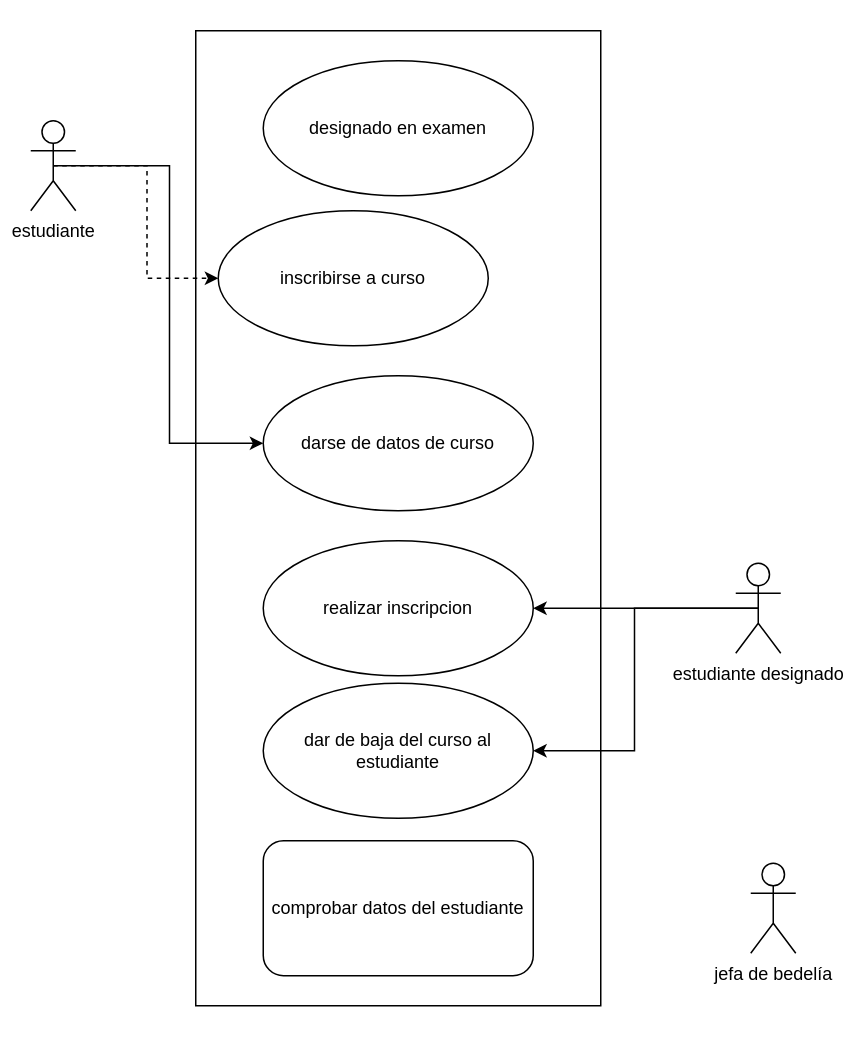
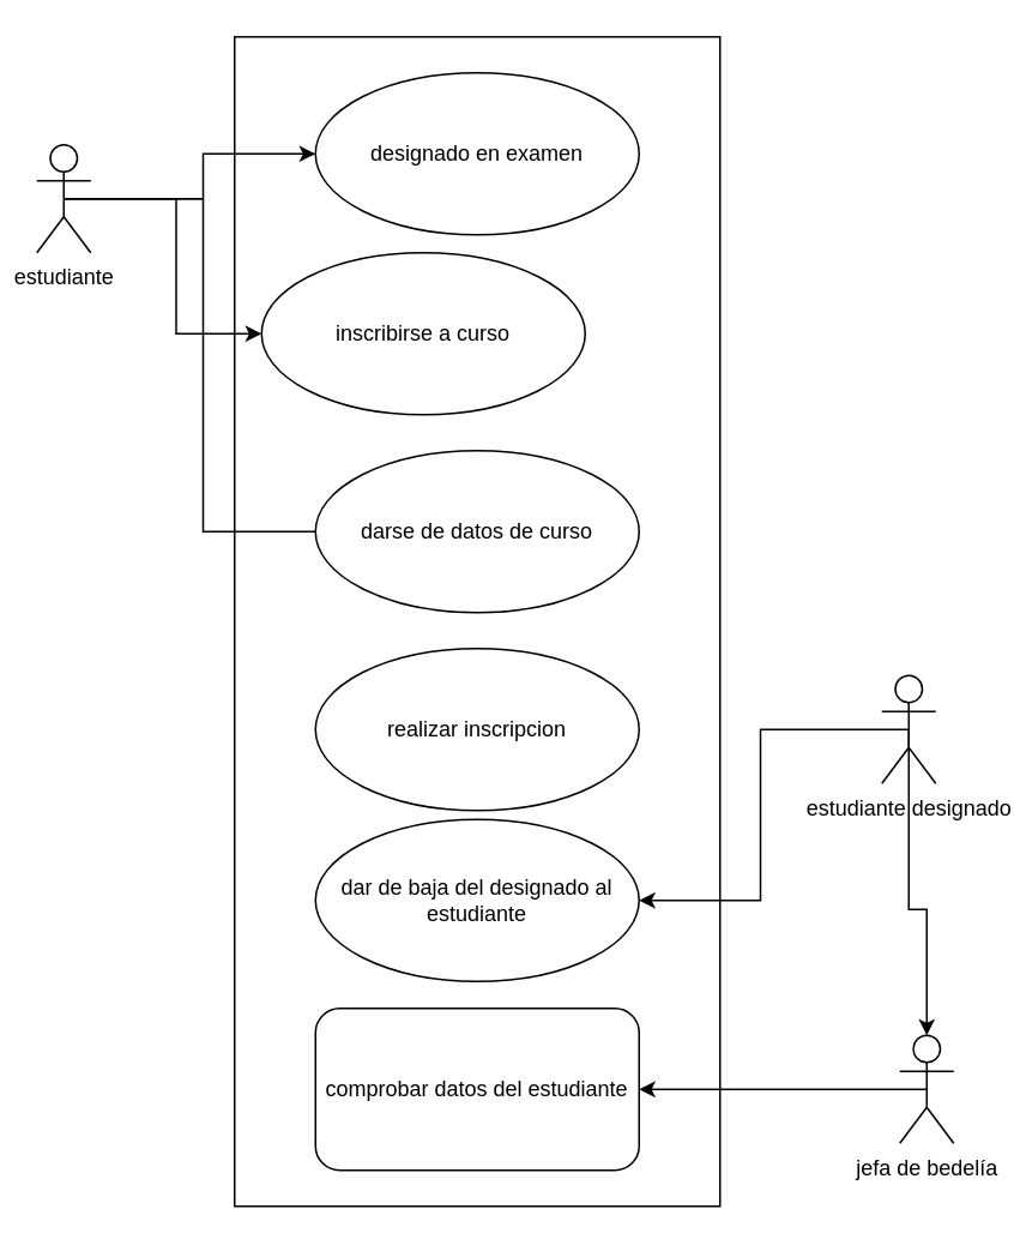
  <mxCell id="0" />
  <mxCell id="1" parent="0" />
  <mxCell id="2" value="" style="rounded=0;whiteSpace=wrap;html=1;" parent="1" vertex="1"><mxGeometry x="130" width="270" height="650" as="geometry" y="20" /></mxCell>
- <mxCell id="4" style="edgeStyle=orthogonalEdgeStyle;rounded=0;orthogonalLoop=1;jettySize=auto;html=1;exitX=0.5;exitY=0.5;exitDx=0;exitDy=0;exitPerimeter=0;entryX=0;entryY=0.5;entryDx=0;entryDy=0;" parent="1" source="6" target="9" edge="1"><mxGeometry relative="1" as="geometry" /></mxCell>
- <mxCell id="5" style="edgeStyle=orthogonalEdgeStyle;rounded=0;orthogonalLoop=1;jettySize=auto;html=1;exitX=0.5;exitY=0.5;exitDx=0;exitDy=0;exitPerimeter=0;dashed=1;" parent="1" source="6" target="11" edge="1"><mxGeometry relative="1" as="geometry" /></mxCell>
+ <mxCell id="3" style="edgeStyle=orthogonalEdgeStyle;rounded=0;orthogonalLoop=1;jettySize=auto;html=1;exitX=0.5;exitY=0.5;exitDx=0;exitDy=0;exitPerimeter=0;" parent="1" source="6" target="7" edge="1"><mxGeometry relative="1" as="geometry" /></mxCell>
+ <mxCell id="4" style="edgeStyle=orthogonalEdgeStyle;rounded=0;orthogonalLoop=1;jettySize=auto;html=1;exitX=0.5;exitY=0.5;exitDx=0;exitDy=0;exitPerimeter=0;entryX=0;entryY=0.5;entryDx=0;entryDy=0;endArrow=none;" parent="1" source="6" target="9" edge="1"><mxGeometry relative="1" as="geometry" /></mxCell>
+ <mxCell id="5" style="edgeStyle=orthogonalEdgeStyle;rounded=0;orthogonalLoop=1;jettySize=auto;html=1;exitX=0.5;exitY=0.5;exitDx=0;exitDy=0;exitPerimeter=0;" parent="1" source="6" target="11" edge="1"><mxGeometry relative="1" as="geometry" /></mxCell>
  <mxCell id="6" value="estudiante" style="shape=umlActor;verticalLabelPosition=bottom;verticalAlign=top;html=1;outlineConnect=0;" parent="1" vertex="1"><mxGeometry x="20" y="80" width="30" height="60" as="geometry" /></mxCell>
  <mxCell id="7" value="designado en examen" style="ellipse;whiteSpace=wrap;html=1;" parent="1" vertex="1"><mxGeometry x="175" y="40" width="180" height="90" as="geometry" /></mxCell>
  <mxCell id="8" value="comprobar datos del estudiante" style="whiteSpace=wrap;html=1;rounded=1;" parent="1" vertex="1"><mxGeometry x="175" y="560" width="180" height="90" as="geometry" /></mxCell>
  <mxCell id="9" value="darse de datos de curso" style="ellipse;whiteSpace=wrap;html=1;" parent="1" vertex="1"><mxGeometry x="175" y="250" width="180" height="90" as="geometry" /></mxCell>
  <mxCell id="10" value="realizar inscripcion" style="ellipse;whiteSpace=wrap;html=1;" parent="1" vertex="1"><mxGeometry x="175" y="360" width="180" height="90" as="geometry" /></mxCell>
  <mxCell id="11" value="inscribirse a curso" style="ellipse;whiteSpace=wrap;html=1;" parent="1" vertex="1"><mxGeometry x="145" y="140" width="180" height="90" as="geometry" /></mxCell>
+ <mxCell id="12" style="edgeStyle=orthogonalEdgeStyle;rounded=0;orthogonalLoop=1;jettySize=auto;html=1;exitX=0.5;exitY=0.5;exitDx=0;exitDy=0;exitPerimeter=0;entryX=1;entryY=0.5;entryDx=0;entryDy=0;" parent="1" source="13" target="8" edge="1"><mxGeometry relative="1" as="geometry" /></mxCell>
  <mxCell id="13" value="jefa de bedelía" style="shape=umlActor;verticalLabelPosition=bottom;verticalAlign=top;html=1;outlineConnect=0;" parent="1" vertex="1"><mxGeometry x="500" y="575" width="30" height="60" as="geometry" /></mxCell>
- <mxCell id="14" style="edgeStyle=orthogonalEdgeStyle;rounded=0;orthogonalLoop=1;jettySize=auto;html=1;exitX=0.5;exitY=0.5;exitDx=0;exitDy=0;exitPerimeter=0;entryX=1;entryY=0.5;entryDx=0;entryDy=0;" parent="1" source="16" target="10" edge="1"><mxGeometry relative="1" as="geometry" /></mxCell>
+ <mxCell id="14" style="edgeStyle=orthogonalEdgeStyle;rounded=0;orthogonalLoop=1;jettySize=auto;html=1;exitX=0.5;exitY=0.5;exitDx=0;exitDy=0;exitPerimeter=0;" parent="1" source="16" target="13" edge="1"><mxGeometry relative="1" as="geometry" /></mxCell>
  <mxCell id="15" style="edgeStyle=orthogonalEdgeStyle;rounded=0;orthogonalLoop=1;jettySize=auto;html=1;exitX=0.5;exitY=0.5;exitDx=0;exitDy=0;exitPerimeter=0;entryX=1;entryY=0.5;entryDx=0;entryDy=0;" edge="1" parent="1" source="16" target="17"><mxGeometry relative="1" as="geometry" /></mxCell>
  <mxCell id="16" value="estudiante designado" style="shape=umlActor;verticalLabelPosition=bottom;verticalAlign=top;html=1;outlineConnect=0;" parent="1" vertex="1"><mxGeometry x="490" y="375" width="30" height="60" as="geometry" /></mxCell>
- <mxCell id="17" value="dar de baja del curso al estudiante " style="ellipse;whiteSpace=wrap;html=1;" vertex="1" parent="1"><mxGeometry x="175" y="455" width="180" height="90" as="geometry" /></mxCell>
+ <mxCell id="17" value="dar de baja del designado al estudiante " style="ellipse;whiteSpace=wrap;html=1;" vertex="1" parent="1"><mxGeometry x="175" y="455" width="180" height="90" as="geometry" /></mxCell>
